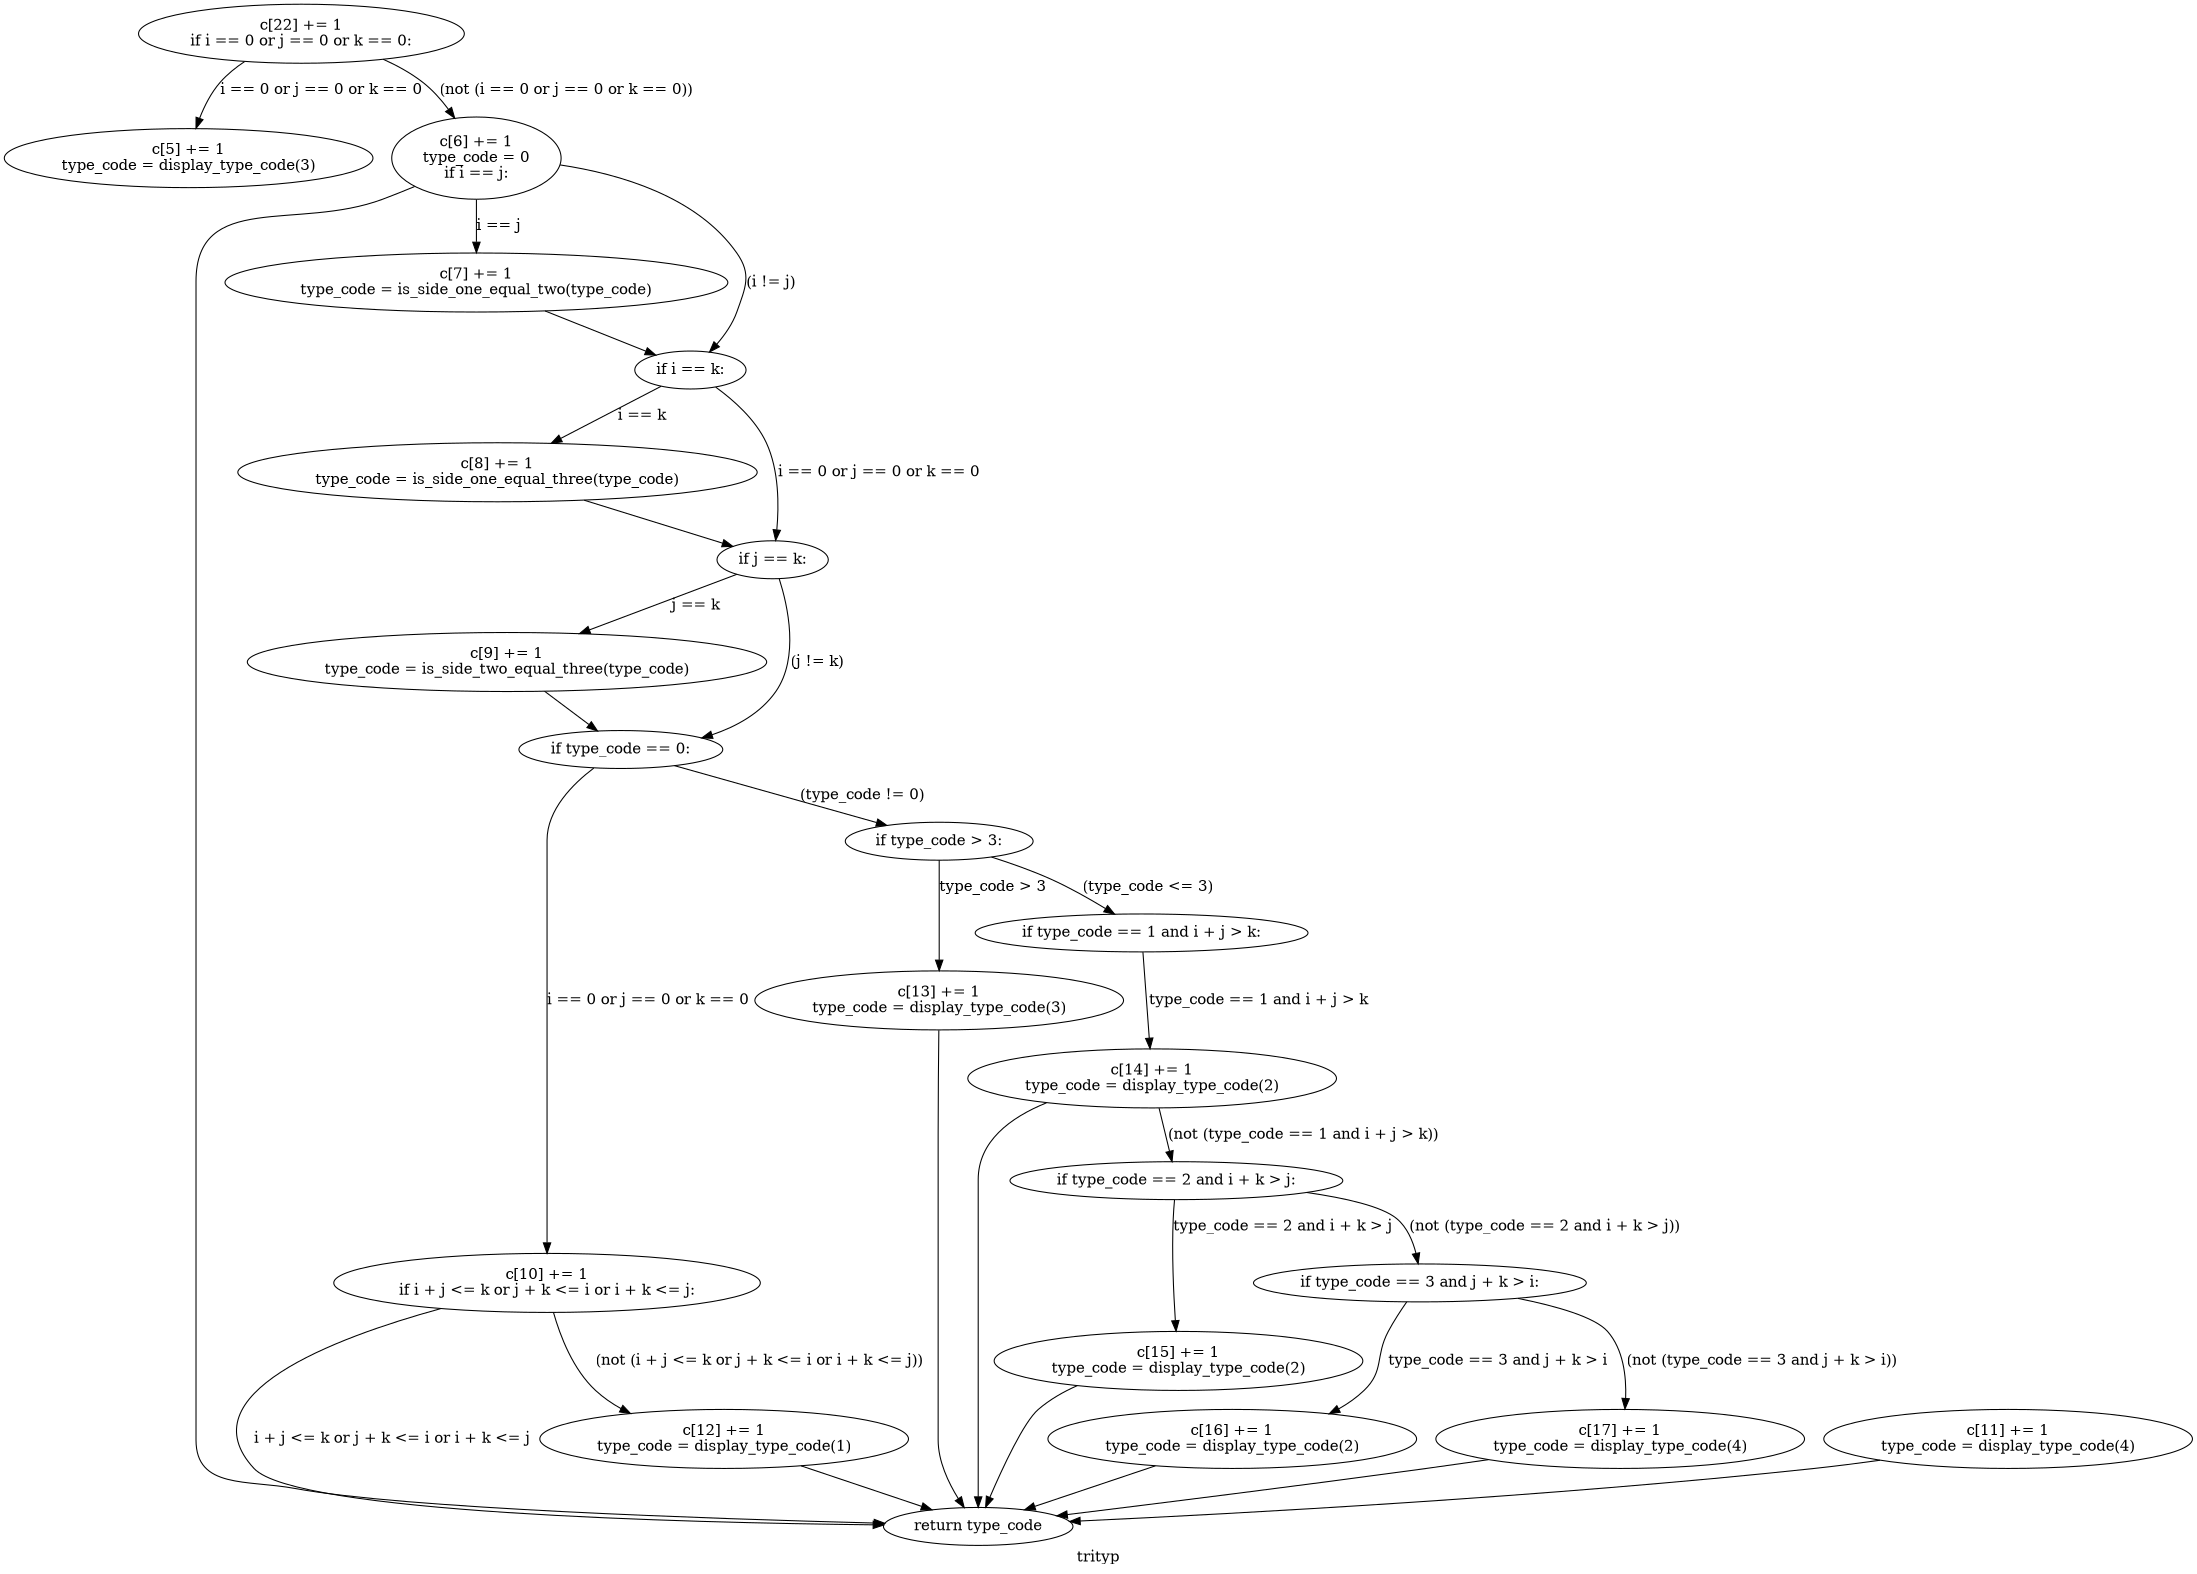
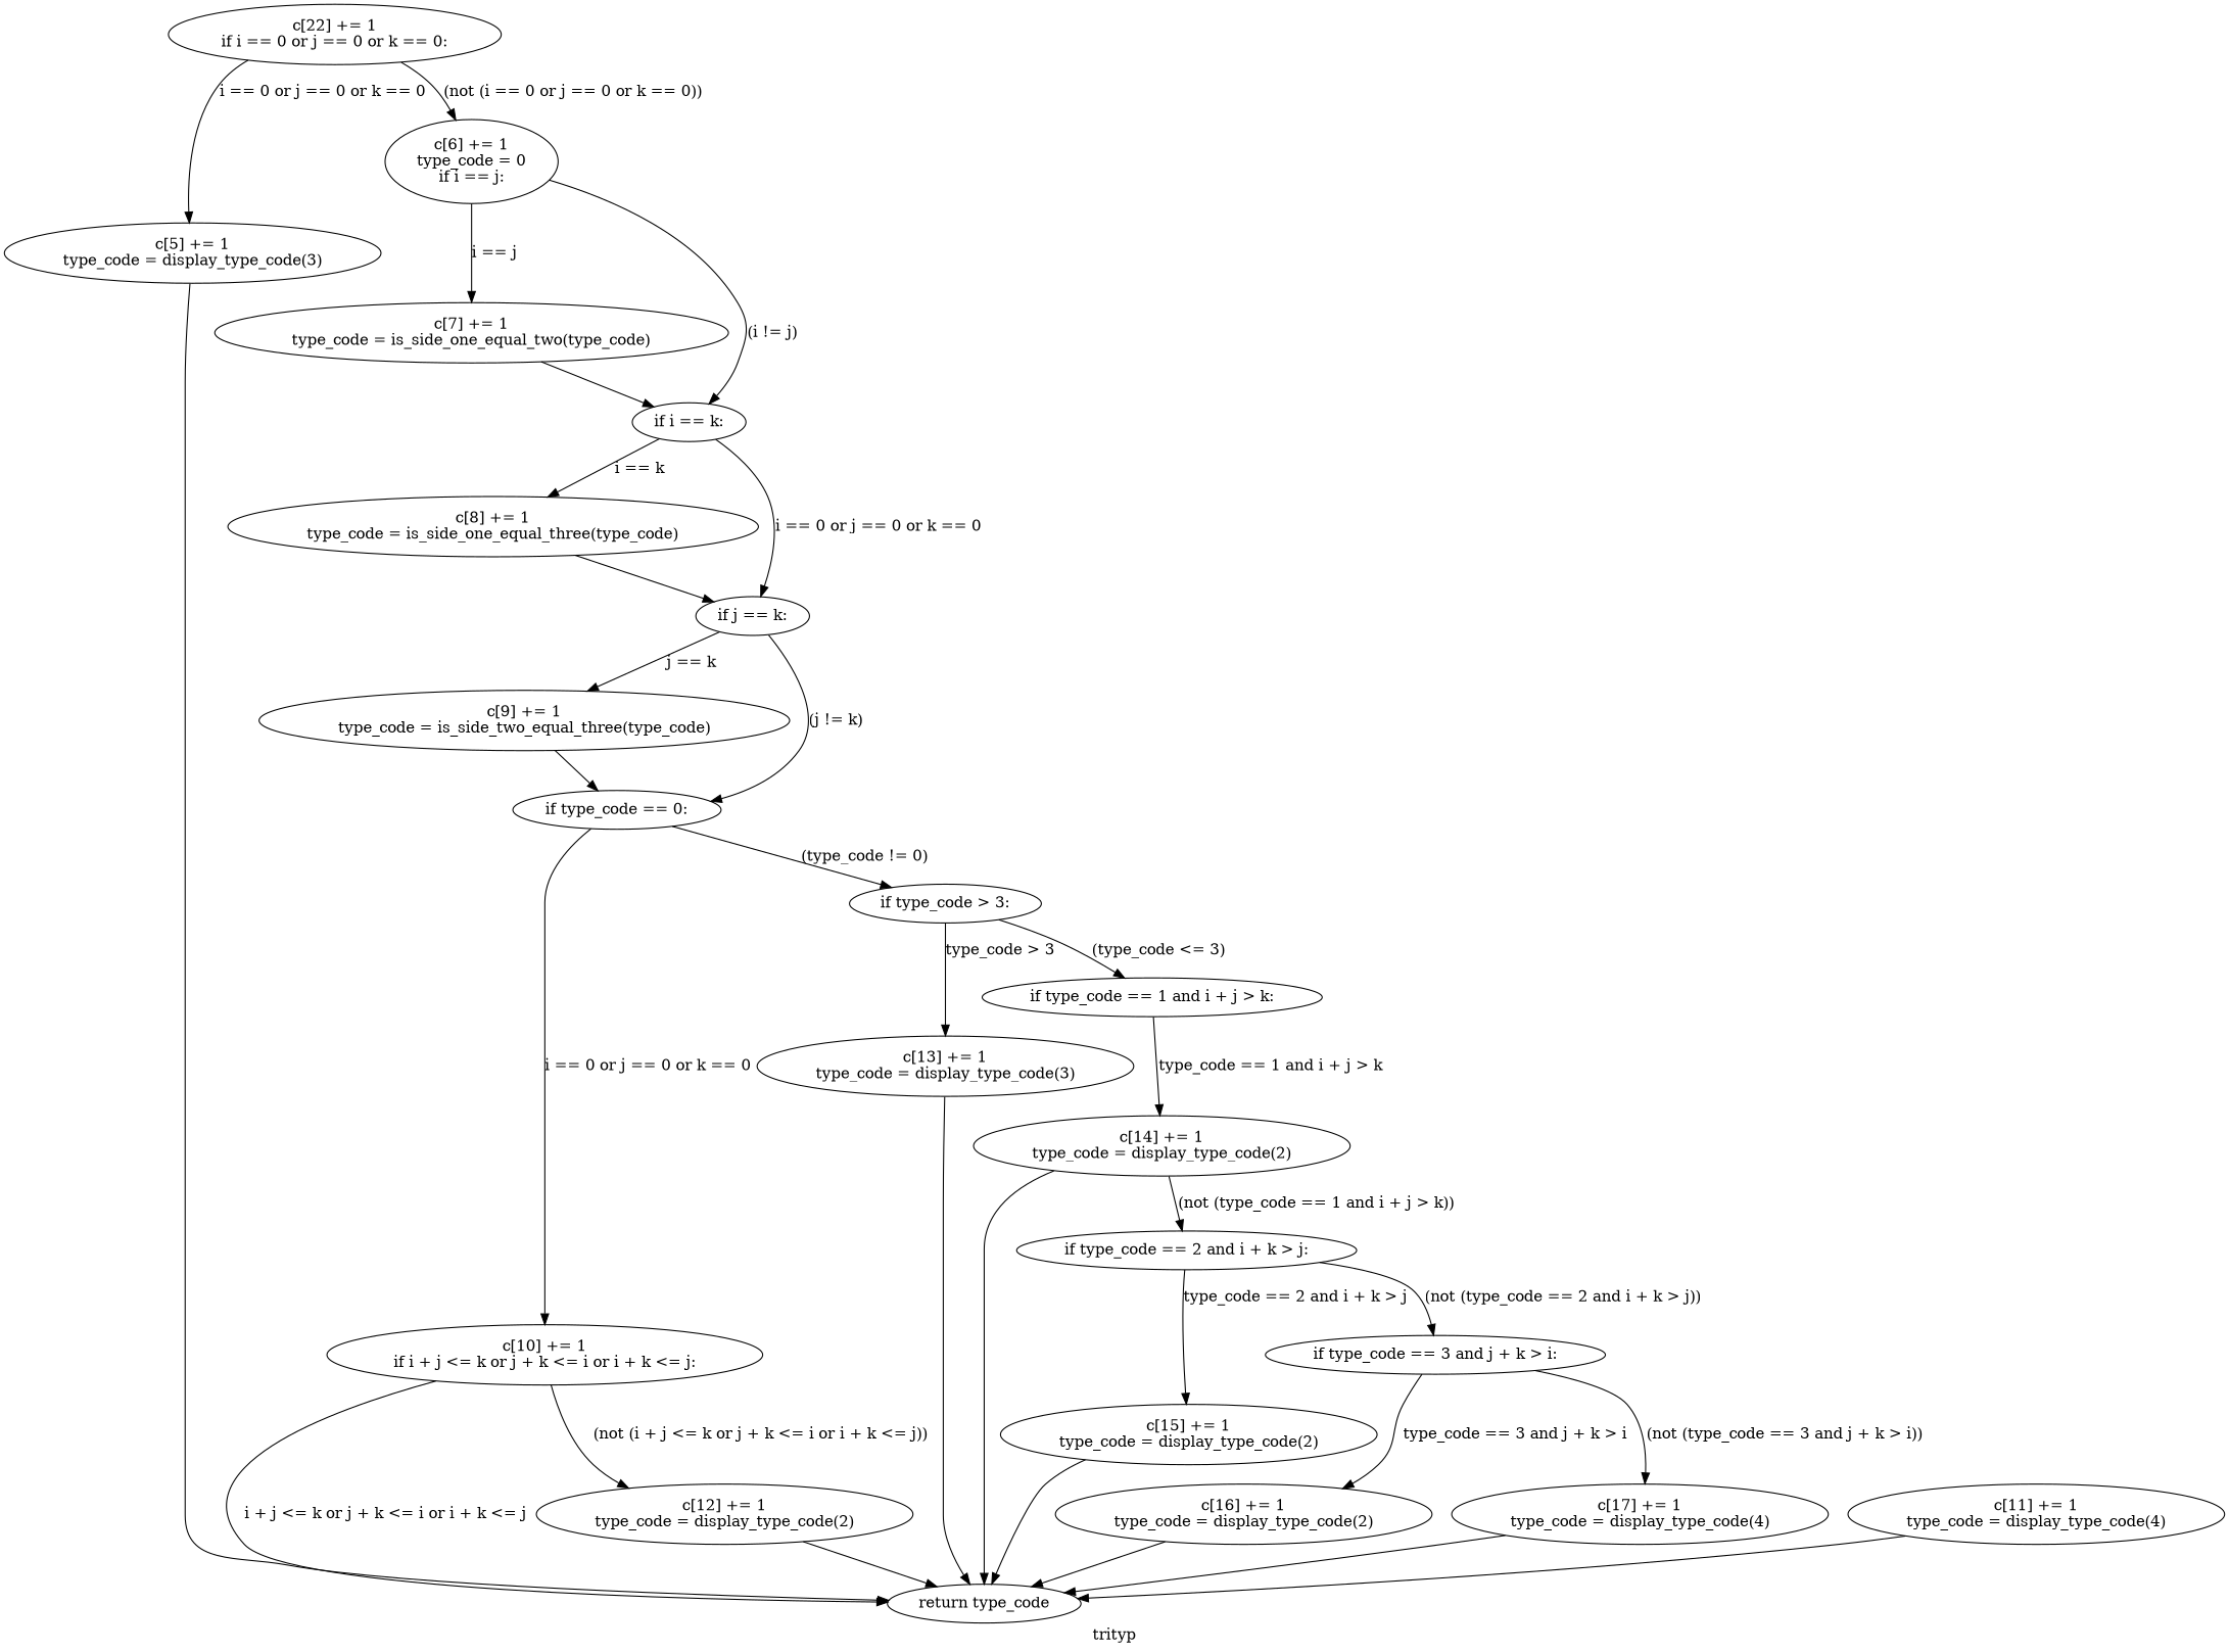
  digraph {
    label=trityp
    n1 [height=0.77585 label="c[22] += 1\nif i == 0 or j == 0 or k == 0:\n" width=3.4226]
    n2 [height=0.77585 label="c[5] += 1\ntype_code = display_type_code(3)\n" width=4.1886]
    n3 [height=1.0852 label="c[6] += 1\ntype_code = 0\nif i == j:\n" width=1.92]
    n4 [height=0.5 label="return type_code\n" width=2.056]
    n5 [height=0.77585 label="c[7] += 1\ntype_code = is_side_one_equal_two(type_code)\n" width=5.7207]
    n6 [height=0.5 label="if i == k:\n" width=1.1828]
    n7 [height=0.77585 label="c[8] += 1\ntype_code = is_side_one_equal_three(type_code)\n" width=5.8385]
    n8 [height=0.5 label="if j == k:\n" width=1.1828]
    n9 [height=0.77585 label="c[9] += 1\ntype_code = is_side_two_equal_three(type_code)\n" width=5.8533]
    n10 [height=0.5 label="if type_code == 0:\n" width=2.2224]
    n11 [height=0.77585 label="c[10] += 1\nif i + j <= k or j + k <= i or i + k <= j:\n" width=4.4538]
    n12 [height=0.5 label="if type_code > 3:\n" width=2.0699]
-   n13 [height=0.77585 label="c[12] += 1\ntype_code = display_type_code(1)\n" width=4.1886]
+   n13 [height=0.77585 label="c[12] += 1\ntype_code = display_type_code(2)\n" width=4.1886]
    n14 [height=0.77585 label="c[13] += 1\ntype_code = display_type_code(3)\n" width=4.1886]
    n15 [height=0.5 label="if type_code == 1 and i + j > k:\n" width=3.553]
    n16 [height=0.77585 label="c[11] += 1\ntype_code = display_type_code(4)\n" width=4.1886]
    n17 [height=0.77585 label="c[14] += 1\ntype_code = display_type_code(2)\n" width=4.1886]
    n18 [height=0.5 label="if type_code == 2 and i + k > j:\n" width=3.553]
    n19 [height=0.77585 label="c[15] += 1\ntype_code = display_type_code(2)\n" width=4.1886]
    n20 [height=0.5 label="if type_code == 3 and j + k > i:\n" width=3.553]
    n21 [height=0.77585 label="c[16] += 1\ntype_code = display_type_code(2)\n" width=4.1886]
    n22 [height=0.77585 label="c[17] += 1\ntype_code = display_type_code(4)\n" width=4.1886]
    n1 -> n2 [label="i == 0 or j == 0 or k == 0"]
    n1 -> n3 [label="(not (i == 0 or j == 0 or k == 0))"]
-   n3 -> n4
+   n2 -> n4
    n3 -> n5 [label="i == j"]
    n3 -> n6 [label="(i != j)"]
    n5 -> n6
    n6 -> n7 [label="i == k"]
    n6 -> n8 [label="i == 0 or j == 0 or k == 0"]
    n7 -> n8
    n8 -> n9 [label="j == k"]
    n8 -> n10 [label="(j != k)"]
    n9 -> n10
    n10 -> n11 [label="i == 0 or j == 0 or k == 0"]
    n10 -> n12 [label="(type_code != 0)"]
    n11 -> n4 [label="i + j <= k or j + k <= i or i + k <= j"]
    n11 -> n13 [label="(not (i + j <= k or j + k <= i or i + k <= j))"]
    n12 -> n14 [label="type_code > 3"]
    n12 -> n15 [label="(type_code <= 3)"]
    n13 -> n4
    n14 -> n4
    n15 -> n17 [label="type_code == 1 and i + j > k"]
    n16 -> n4
    n17 -> n4
    n17 -> n18 [label="(not (type_code == 1 and i + j > k))"]
    n18 -> n19 [label="type_code == 2 and i + k > j"]
    n18 -> n20 [label="(not (type_code == 2 and i + k > j))"]
    n19 -> n4
    n20 -> n21 [label="type_code == 3 and j + k > i"]
    n20 -> n22 [label="(not (type_code == 3 and j + k > i))"]
    n21 -> n4
    n22 -> n4
  }
